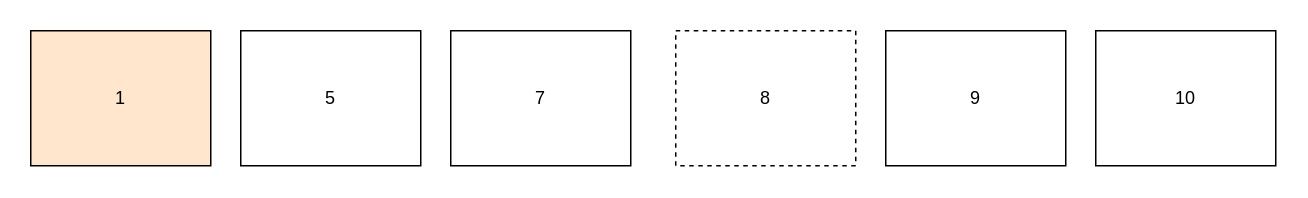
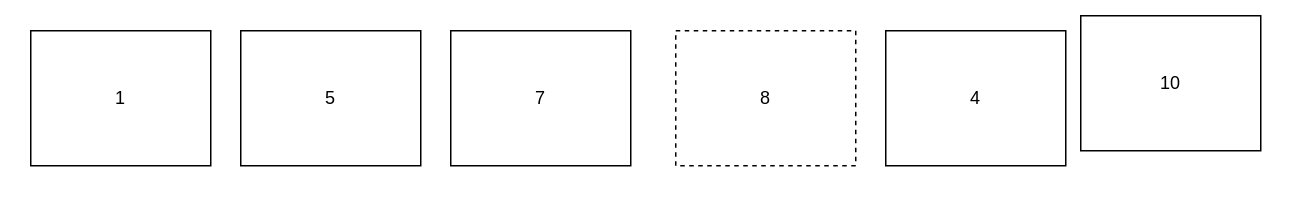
  <mxCell id="0" />
  <mxCell id="1" parent="0" />
- <mxCell id="2" value="10" style="rounded=0;whiteSpace=wrap;html=1;" vertex="1" parent="1"><mxGeometry x="730" y="20" width="120" height="90" as="geometry" /></mxCell>
+ <mxCell id="2" value="10" style="rounded=0;whiteSpace=wrap;html=1;" vertex="1" parent="1"><mxGeometry x="720" y="10" width="120" height="90" as="geometry" /></mxCell>
  <mxCell id="3" value="7" style="rounded=0;whiteSpace=wrap;html=1;" vertex="1" parent="1"><mxGeometry x="300" y="20" width="120" height="90" as="geometry" /></mxCell>
  <mxCell id="4" value="8" style="rounded=0;whiteSpace=wrap;html=1;dashed=1;" vertex="1" parent="1"><mxGeometry x="450" y="20" width="120" height="90" as="geometry" /></mxCell>
- <mxCell id="5" value="9" style="rounded=0;whiteSpace=wrap;html=1;" vertex="1" parent="1"><mxGeometry x="590" y="20" width="120" height="90" as="geometry" /></mxCell>
- <mxCell id="6" value="1" style="rounded=0;whiteSpace=wrap;html=1;fillColor=#ffe6cc;" vertex="1" parent="1"><mxGeometry x="20" y="20" width="120" height="90" as="geometry" /></mxCell>
+ <mxCell id="5" value="4" style="rounded=0;whiteSpace=wrap;html=1;" vertex="1" parent="1"><mxGeometry x="590" y="20" width="120" height="90" as="geometry" /></mxCell>
+ <mxCell id="6" value="1" style="rounded=0;whiteSpace=wrap;html=1;" vertex="1" parent="1"><mxGeometry x="20" y="20" width="120" height="90" as="geometry" /></mxCell>
  <mxCell id="7" value="5" style="rounded=0;whiteSpace=wrap;html=1;" vertex="1" parent="1"><mxGeometry x="160" y="20" width="120" height="90" as="geometry" /></mxCell>
